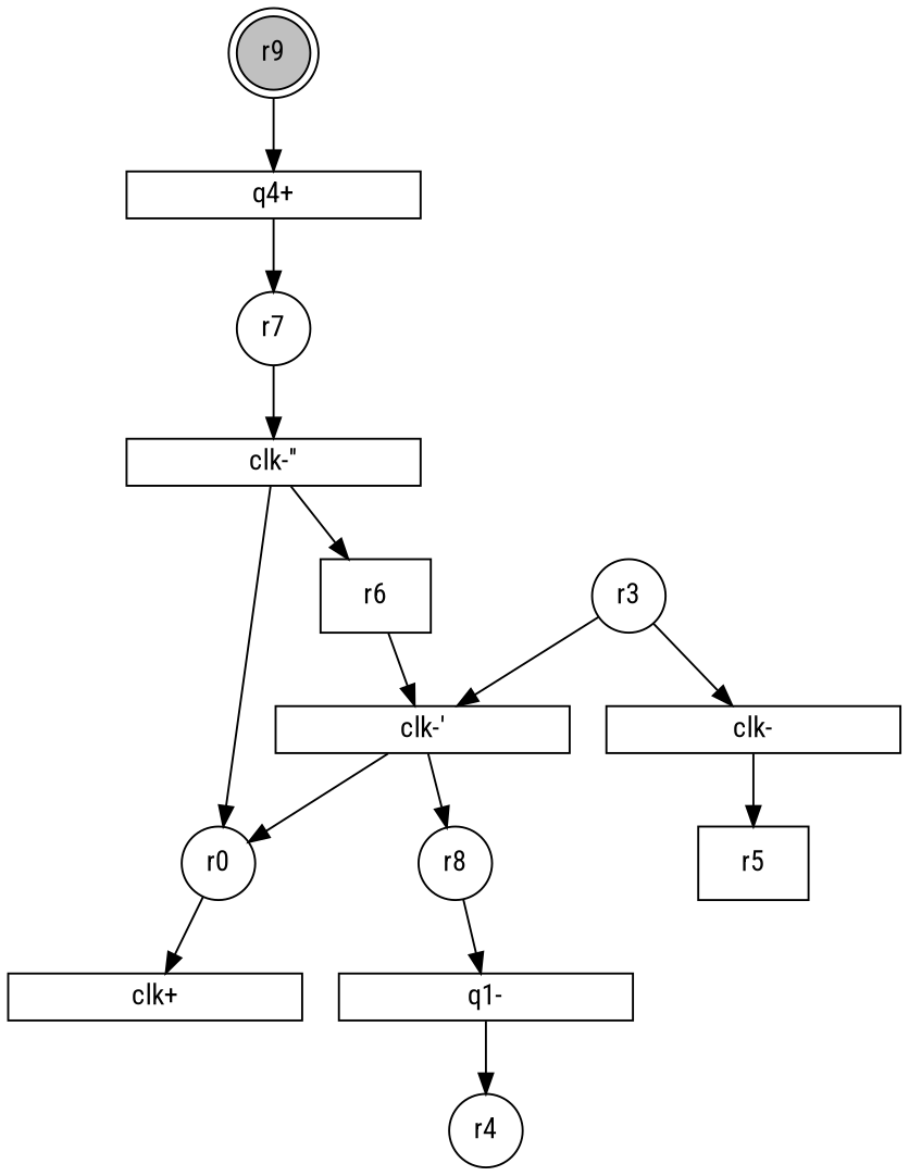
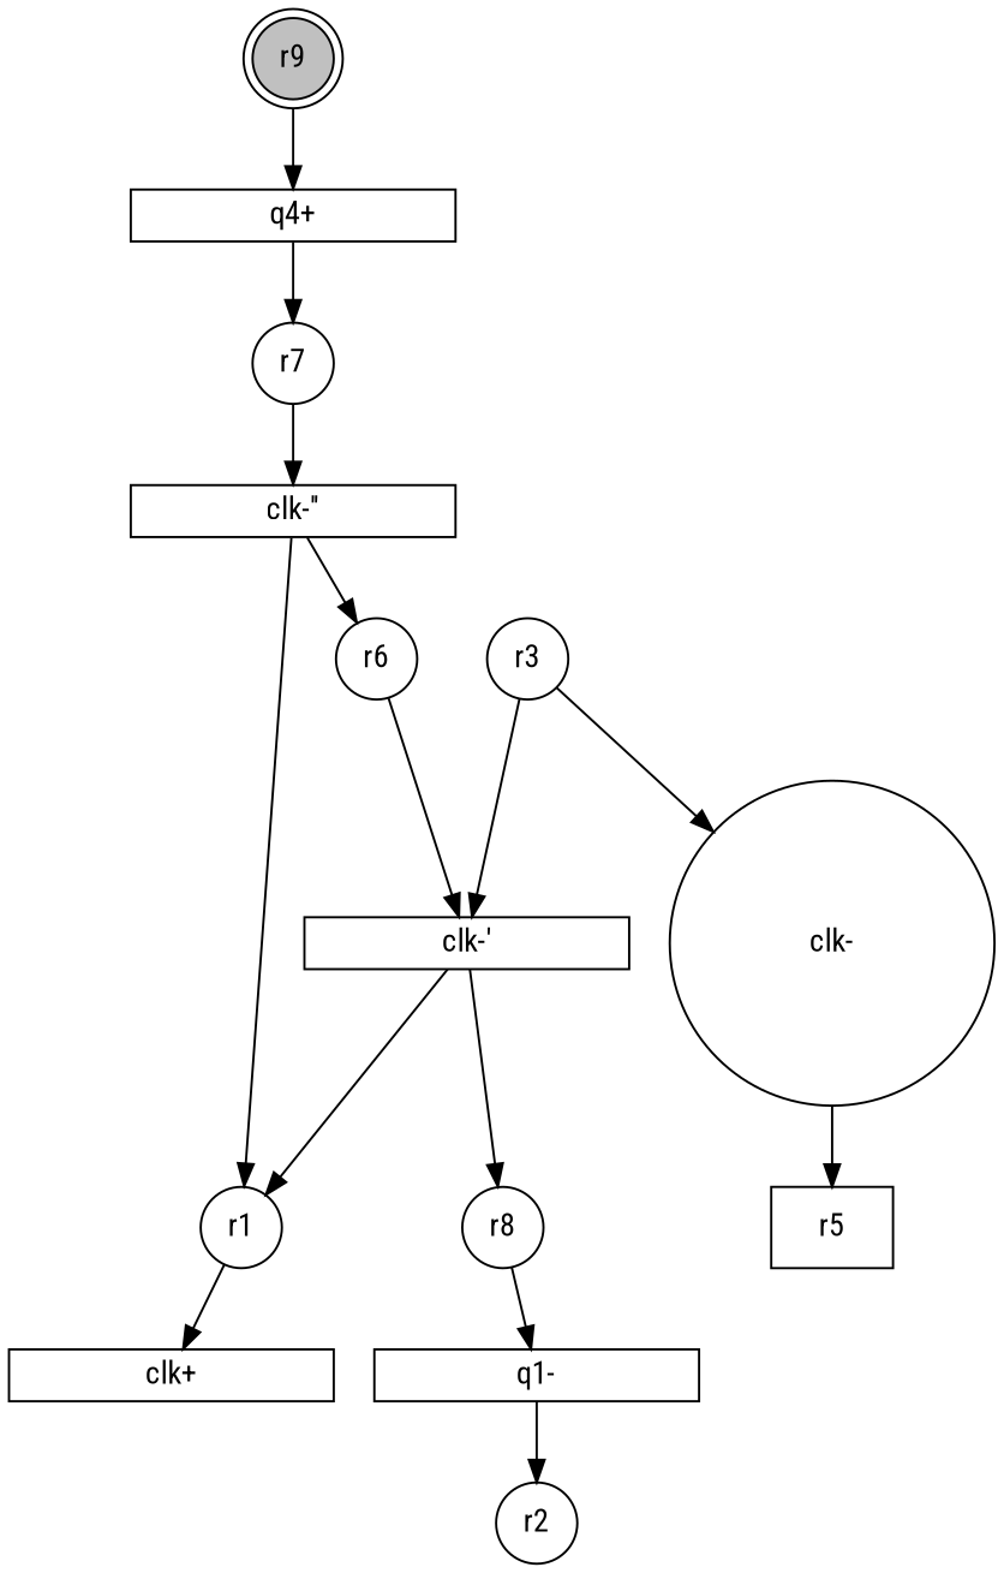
  digraph {
    fontname="Roboto Condensed"
    node [fixedsize=2 fontname="Roboto Condensed" shape=circle]
    edge [fontname="Roboto Condensed"]
    r7
-   r2 [label=r4]
-   r1 [label=r0]
+   r2
+   r1
    r3
-   r6 [shape=box]
+   r6
    n6 [label=r8]
    r5 [shape=box]
    n8 [color=black fillcolor=gray label=r9 shape=doublecircle style=filled]
    n9 [forcelabels=false height=0.2 label="clk-'" shape=rect width=2 fixedsize=""]
    n10 [forcelabels=false height=0.2 label="clk-''" shape=rect width=2 fixedsize=""]
    n11 [forcelabels=false height=0.2 label="q4+" shape=rect width=2 fixedsize=""]
    n12 [forcelabels=false height=0.2 label="clk+" shape=rect width=2 fixedsize=""]
-   n13 [forcelabels=false height=0.2 label="clk-" shape=rect width=2 fixedsize=""]
+   n13 [forcelabels=false height=0.2 label="clk-" width=2 fixedsize=""]
    n14 [forcelabels=false height=0.2 label="q1-" shape=rect width=2 fixedsize=""]
    subgraph sub_1 {
      r7
      r2
      r1
      r3
      r6
      n6
      r5
    }
    subgraph sub_2 {
      n8
    }
    subgraph sub_3 {
      n9
      n10
      n11
      n12
      n13
      n14
    }
    r7 -> n10
    r1 -> n12
    r3 -> n9
    r3 -> n13
    r6 -> n9
    n6 -> n14
    n8 -> n11
    n9 -> r1
    n9 -> n6
    n10 -> r1
    n10 -> r6
    n11 -> r7
    n13 -> r5
    n14 -> r2
  }
